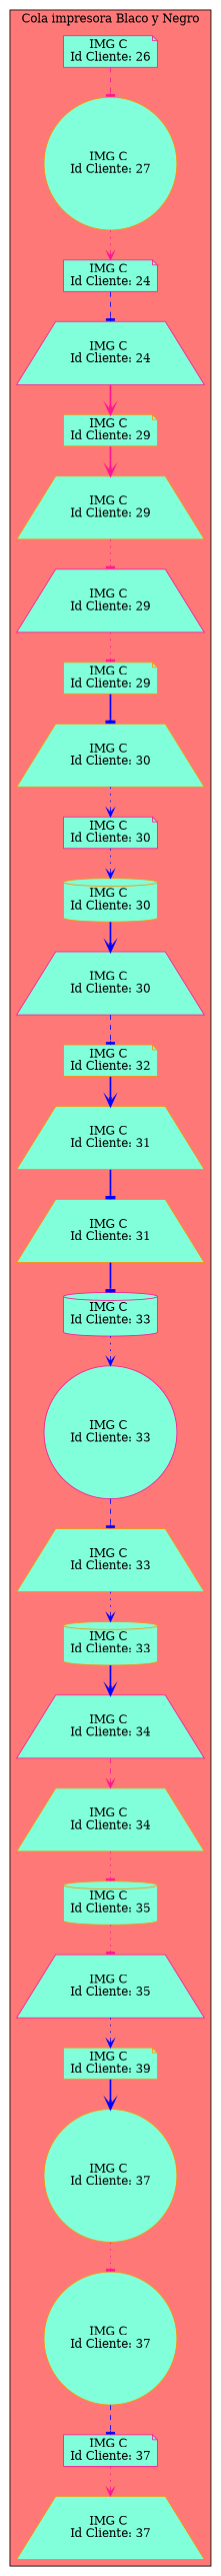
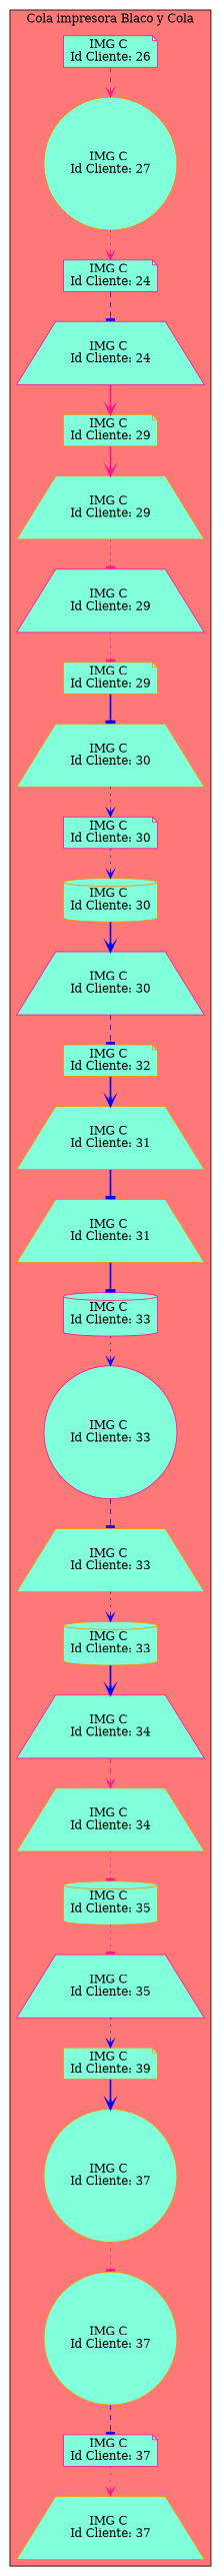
  digraph {
    node [color=darkorange fillcolor="#81FFDA" shape=trapezium style=filled]
    edge [arrowhead=vee color=blue style=dotted]
    n1 [color=deeppink label="IMG C \nId Cliente: 26" shape=note]
    n2 [label="IMG C \nId Cliente: 27" shape=circle]
    n3 [color=deeppink label="IMG C \nId Cliente: 24" shape=note]
    n4 [color=deeppink label="IMG C \nId Cliente: 24"]
    n5 [label="IMG C \nId Cliente: 29" shape=note]
    n6 [label="IMG C \nId Cliente: 29"]
    n7 [color=deeppink label="IMG C \nId Cliente: 29"]
    n8 [label="IMG C \nId Cliente: 29" shape=note]
    n9 [label="IMG C \nId Cliente: 30"]
    n10 [color=deeppink label="IMG C \nId Cliente: 30" shape=note]
    n11 [label="IMG C \nId Cliente: 30" shape=cylinder]
    n12 [color=deeppink label="IMG C \nId Cliente: 30"]
    n13 [label="IMG C \nId Cliente: 32" shape=note]
    n14 [label="IMG C \nId Cliente: 31"]
    n15 [label="IMG C \nId Cliente: 31"]
    n16 [color=deeppink label="IMG C \nId Cliente: 33" shape=cylinder]
    n17 [color=deeppink label="IMG C \nId Cliente: 33" shape=circle]
    n18 [label="IMG C \nId Cliente: 33"]
    n19 [label="IMG C \nId Cliente: 33" shape=cylinder]
    n20 [color=deeppink label="IMG C \nId Cliente: 34"]
    n21 [label="IMG C \nId Cliente: 34"]
    n22 [label="IMG C \nId Cliente: 35" shape=cylinder]
    n23 [color=deeppink label="IMG C \nId Cliente: 35"]
    n24 [label="IMG C \nId Cliente: 39" shape=note]
    n25 [label="IMG C \nId Cliente: 37" shape=circle]
    n26 [label="IMG C \nId Cliente: 37" shape=circle]
    n27 [color=deeppink label="IMG C \nId Cliente: 37" shape=note]
    n28 [label="IMG C \nId Cliente: 37"]
    subgraph cluster_1 {
      bgcolor="#FF7878"
-     label=" Cola impresora Blaco y Negro "
+     label=" Cola impresora Blaco y Cola "
      n1
      n2
      n3
      n4
      n5
      n6
      n7
      n8
      n9
      n10
      n11
      n12
      n13
      n14
      n15
      n16
      n17
      n18
      n19
      n20
      n21
      n22
      n23
      n24
      n25
      n26
      n27
      n28
    }
-   n1 -> n2 [arrowhead=tee color=deeppink style=dashed]
+   n1 -> n2 [color=deeppink style=dashed]
    n2 -> n3 [color=deeppink]
    n3 -> n4 [arrowhead=tee style=dashed]
    n4 -> n5 [color=deeppink style=bold]
    n5 -> n6 [color=deeppink style=bold]
    n6 -> n7 [arrowhead=tee color=deeppink]
    n7 -> n8 [arrowhead=tee color=deeppink]
    n8 -> n9 [arrowhead=tee style=bold]
    n9 -> n10
    n10 -> n11
    n11 -> n12 [style=bold]
    n12 -> n13 [arrowhead=tee style=dashed]
    n13 -> n14 [style=bold]
    n14 -> n15 [arrowhead=tee style=bold]
    n15 -> n16 [arrowhead=tee style=bold]
    n16 -> n17
    n17 -> n18 [arrowhead=tee style=dashed]
    n18 -> n19
    n19 -> n20 [style=bold]
    n20 -> n21 [color=deeppink style=dashed]
    n21 -> n22 [arrowhead=tee color=deeppink]
    n22 -> n23 [arrowhead=tee color=deeppink]
    n23 -> n24
    n24 -> n25 [style=bold]
    n25 -> n26 [arrowhead=tee color=deeppink]
    n26 -> n27 [arrowhead=tee style=dashed]
    n27 -> n28 [color=deeppink]
  }
